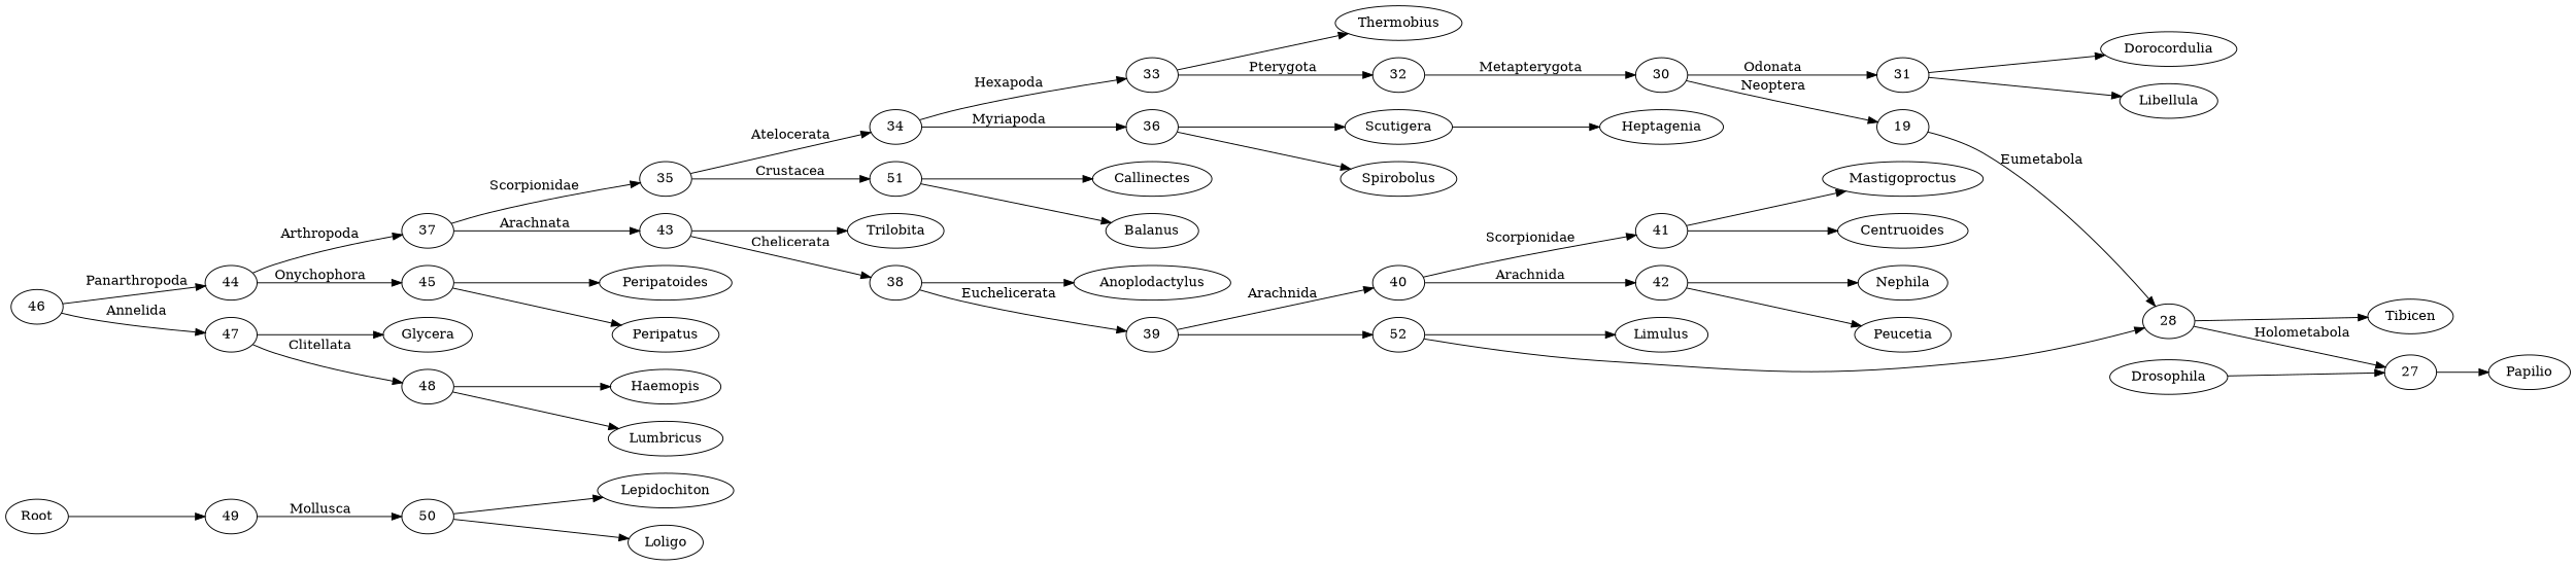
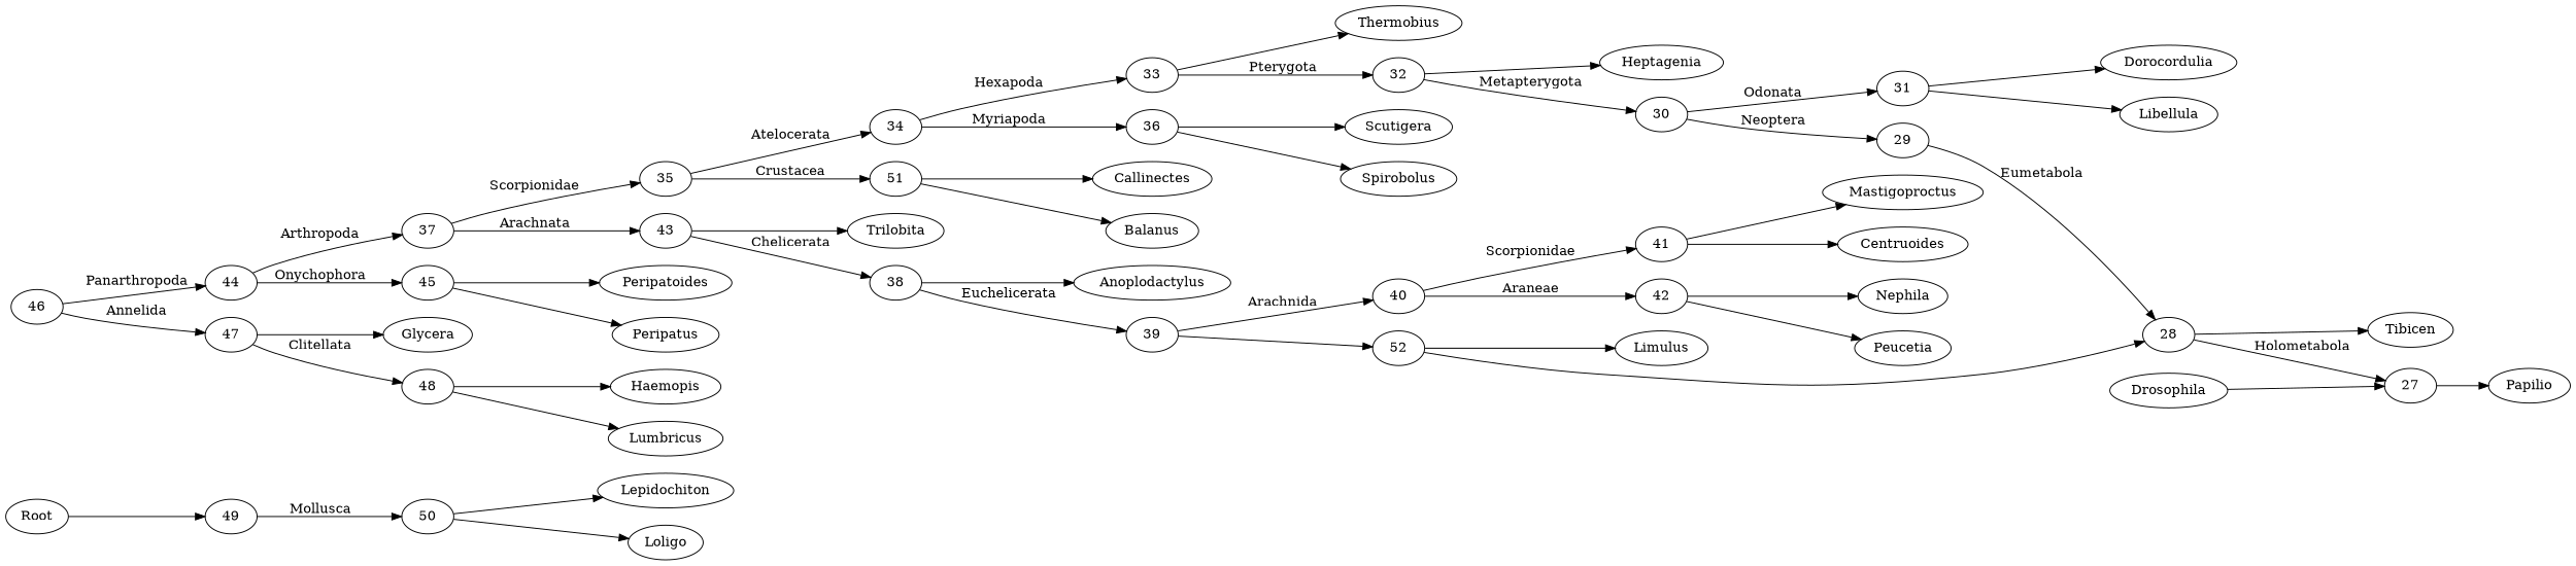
  digraph {
    rankdir=LR
    n1 [label=Root]
    49
    50
    n4 [label=Lepidochiton]
    n5 [label=Loligo]
    n6 [label=Glycera]
    n7 [label=Haemopis]
    n8 [label=Lumbricus]
    n9 [label=Peripatoides]
    n10 [label=Peripatus]
    n11 [label=Trilobita]
    n12 [label=Anoplodactylus]
    n13 [label=Limulus]
    n14 [label=Centruoides]
    n15 [label=Mastigoproctus]
    n16 [label=Peucetia]
    n17 [label=Nephila]
    n18 [label=Callinectes]
    n19 [label=Balanus]
    n20 [label=Scutigera]
    n21 [label=Spirobolus]
    n22 [label=Thermobius]
    n23 [label=Heptagenia]
    n24 [label=Dorocordulia]
    n25 [label=Libellula]
    n26 [label=Tibicen]
    n27 [label=Papilio]
    n28 [label=Drosophila]
    27
    28
-   29 [label=19]
+   29
    30
    31
    32
    33
    34
    36
    35
    51
    37
    43
    38
    39
    40
    52
    41
    42
    44
    45
    46
    47
    48
    n1 -> 49
    49 -> 50 [label=Mollusca]
    50 -> n4
    50 -> n5
    n28 -> 27
    27 -> n27
    28 -> n26
    28 -> 27 [label=Holometabola]
    29 -> 28 [label=Eumetabola]
    30 -> 29 [label=Neoptera]
    30 -> 31 [label=Odonata]
    31 -> n24
    31 -> n25
-   n20 -> n23
+   32 -> n23
    32 -> 30 [label=Metapterygota]
    33 -> n22
    33 -> 32 [label=Pterygota]
    34 -> 33 [label=Hexapoda]
    34 -> 36 [label=Myriapoda]
    36 -> n20
    36 -> n21
    35 -> 34 [label=Atelocerata]
    35 -> 51 [label=Crustacea]
    51 -> n18
    51 -> n19
    37 -> 35 [label=Scorpionidae]
    37 -> 43 [label=Arachnata]
    43 -> n11
    43 -> 38 [label=Chelicerata]
    38 -> n12
    38 -> 39 [label=Euchelicerata]
    39 -> 40 [label=Arachnida]
    39 -> 52
    40 -> 41 [label=Scorpionidae]
-   40 -> 42 [label=Arachnida]
+   40 -> 42 [label=Araneae]
    52 -> n13
    52 -> 28
    41 -> n14
    41 -> n15
    42 -> n16
    42 -> n17
    44 -> 37 [label=Arthropoda]
    44 -> 45 [label=Onychophora]
    45 -> n9
    45 -> n10
    46 -> 44 [label=Panarthropoda]
    46 -> 47 [label=Annelida]
    47 -> n6
    47 -> 48 [label=Clitellata]
    48 -> n7
    48 -> n8
  }
